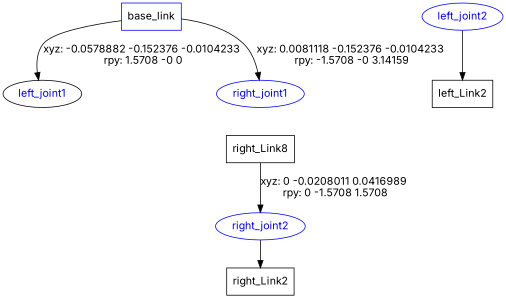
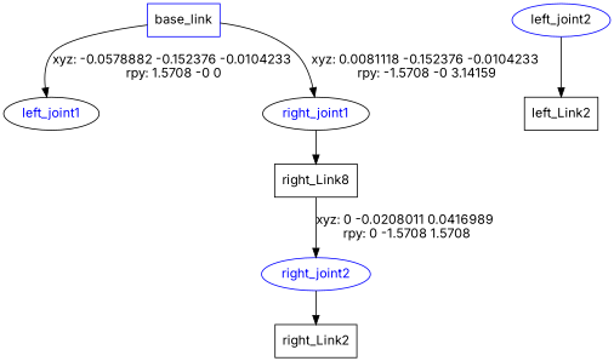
  digraph {
    fontname=Inter
    node [color=blue fontname=Inter shape=box]
    edge [fontname=Inter]
    n1 [label=base_link]
    left_joint1 [color=black fontcolor=blue shape=ellipse]
-   right_joint1 [fontcolor=blue shape=ellipse]
+   right_joint1 [color=black fontcolor=blue shape=ellipse]
    n4 [label=right_Link8 color=""]
-   left_joint2 [fontcolor=blue shape=ellipse]
+   left_joint2 [fontcolor=black shape=ellipse]
    n6 [label=left_Link2 color=""]
    right_joint2 [fontcolor=blue shape=ellipse]
    n8 [label=right_Link2 color=""]
    n1 -> left_joint1 [label="xyz: -0.0578882 -0.152376 -0.0104233 \nrpy: 1.5708 -0 0"]
    n1 -> right_joint1 [label="xyz: 0.0081118 -0.152376 -0.0104233 \nrpy: -1.5708 -0 3.14159"]
+   right_joint1 -> n4
    n4 -> right_joint2 [label="xyz: 0 -0.0208011 0.0416989 \nrpy: 0 -1.5708 1.5708"]
    left_joint2 -> n6
    right_joint2 -> n8
  }
